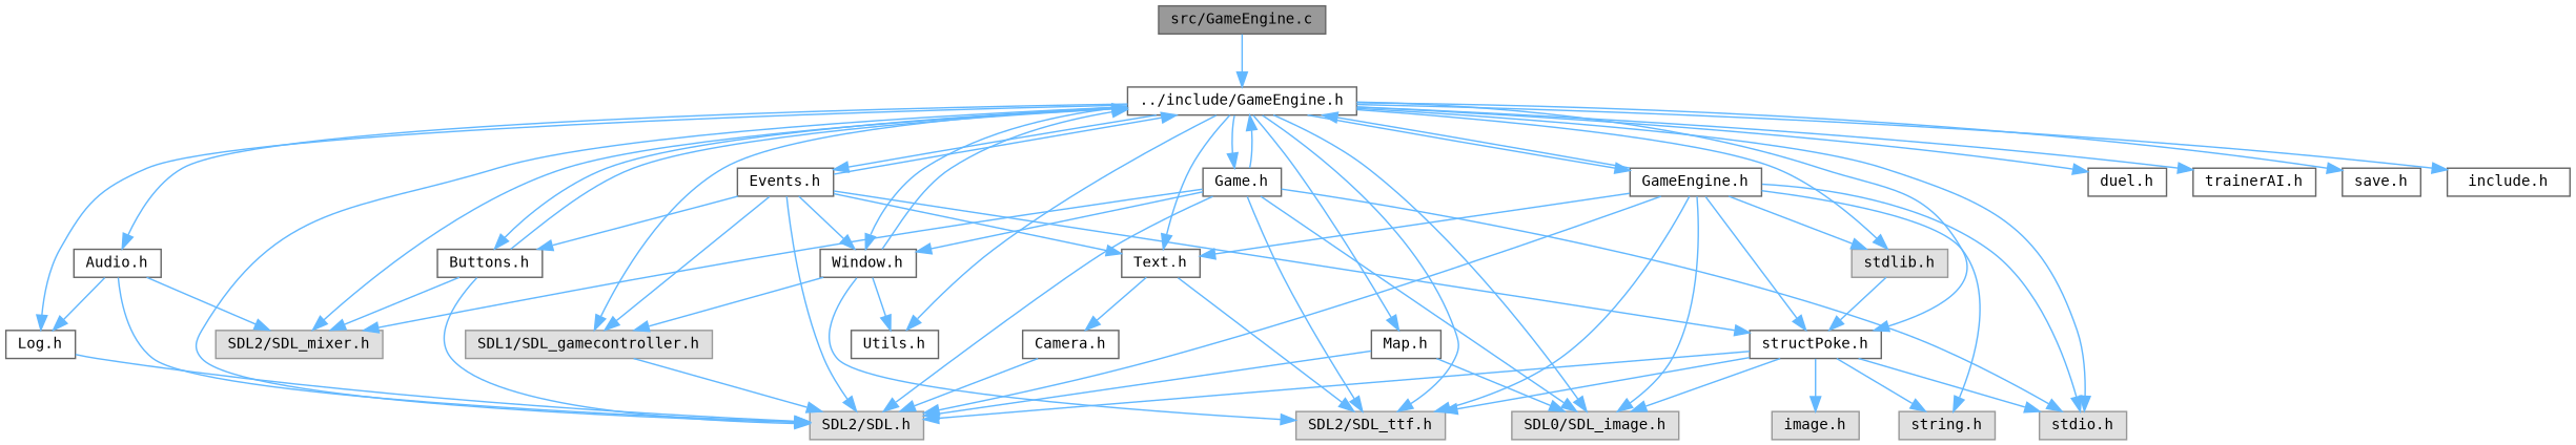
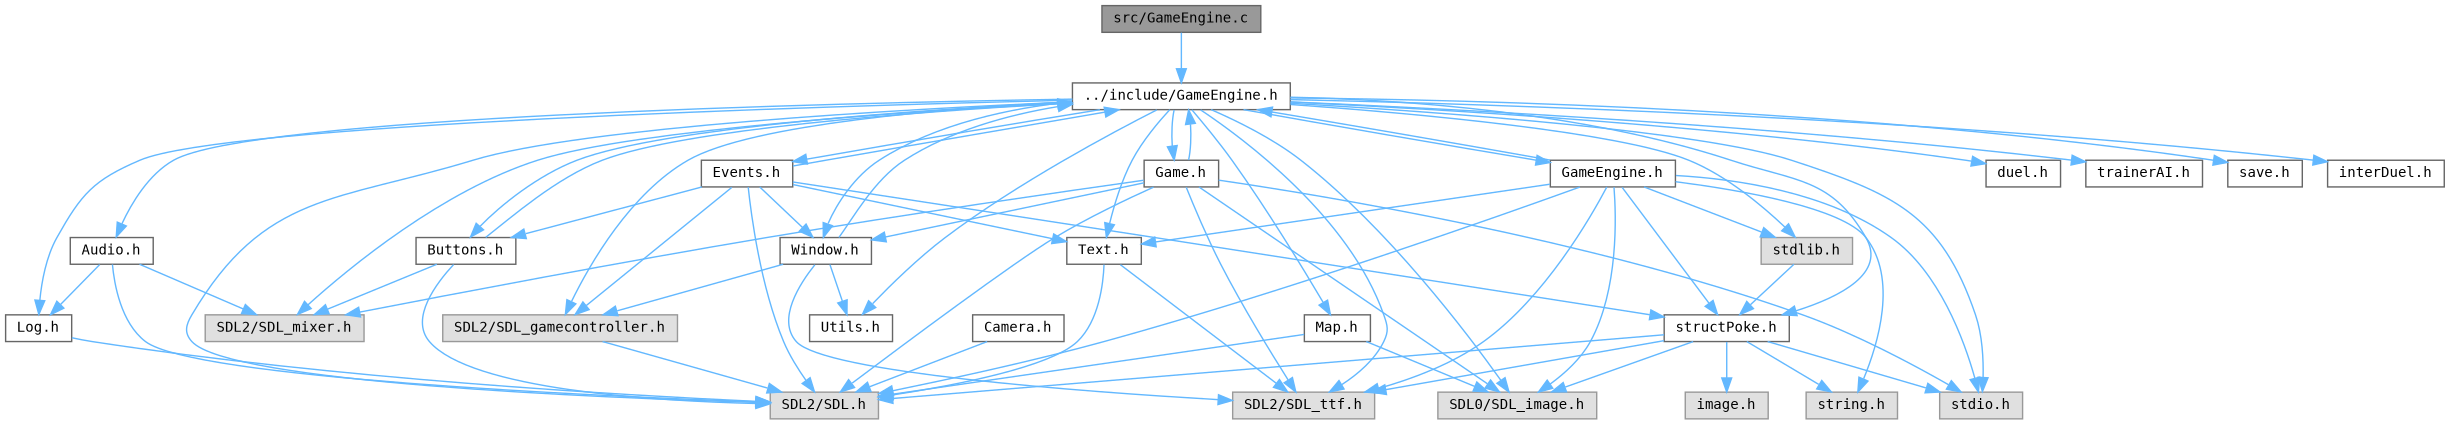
  digraph {
    fontname="DejaVu Sans Mono"
    node [color=grey40 fillcolor=white fontname="DejaVu Sans Mono" fontsize=10 shape=box style=filled]
    edge [color=steelblue1 fontname="DejaVu Sans Mono" fontsize=10 labelfontname=Helvetica labelfontsize=10 style=solid]
    n1 [color=gray40 fillcolor=grey60 fontcolor=black height=0.2 label="src/GameEngine.c" width=0.4]
    n2 [height=0.2 label="../include/GameEngine.h" width=0.4]
    n3 [color=grey60 fillcolor="#E0E0E0" height=0.2 label="SDL2/SDL.h" width=0.4]
    n4 [color=grey60 fillcolor="#E0E0E0" height=0.2 label="SDL2/SDL_mixer.h" width=0.4]
    n5 [color=grey60 fillcolor="#E0E0E0" height=0.2 label="SDL0/SDL_image.h" width=0.4]
    n6 [color=grey60 fillcolor="#E0E0E0" height=0.2 label="SDL2/SDL_ttf.h" width=0.4]
-   n7 [color=grey60 fillcolor="#E0E0E0" height=0.2 label="SDL1/SDL_gamecontroller.h" width=0.4]
+   n7 [color=grey60 fillcolor="#E0E0E0" height=0.2 label="SDL2/SDL_gamecontroller.h" width=0.4]
    n8 [color=grey60 fillcolor="#E0E0E0" height=0.2 label="stdio.h" width=0.4]
    n9 [color=grey60 fillcolor="#E0E0E0" height=0.2 label="stdlib.h" width=0.4]
    n10 [height=0.2 label="Log.h" width=0.4]
    n11 [height=0.2 label="Audio.h" width=0.4]
    n12 [height=0.2 label="Buttons.h" width=0.4]
    n13 [height=0.2 label="structPoke.h" width=0.4]
    n14 [height=0.2 label="duel.h" width=0.4]
    n15 [height=0.2 label="trainerAI.h" width=0.4]
    n16 [height=0.2 label="save.h" width=0.4]
-   n17 [height=0.2 label="include.h" width=0.4]
+   n17 [height=0.2 label="interDuel.h" width=0.4]
    n18 [height=0.2 label="Utils.h" width=0.4]
    n19 [height=0.2 label="Text.h" width=0.4]
    n20 [height=0.2 label="Window.h" width=0.4]
    n21 [height=0.2 label="Map.h" width=0.4]
    n22 [height=0.2 label="Game.h" width=0.4]
    n23 [height=0.2 label="Events.h" width=0.4]
    n24 [height=0.2 label="GameEngine.h" width=0.4]
    n25 [color=grey60 fillcolor="#E0E0E0" height=0.2 label="image.h" width=0.4]
    n26 [color=grey60 fillcolor="#E0E0E0" height=0.2 label="string.h" width=0.4]
    n27 [height=0.2 label="Camera.h" width=0.4]
    n1 -> n2
    n2 -> n3
    n2 -> n4
    n2 -> n5
    n2 -> n6
    n2 -> n7
    n2 -> n8
    n2 -> n9
    n2 -> n10
    n2 -> n11
    n2 -> n12
    n2 -> n13
    n2 -> n14
    n2 -> n15
    n2 -> n16
    n2 -> n17
    n2 -> n18
    n2 -> n19
    n2 -> n20
    n2 -> n21
    n2 -> n22
    n2 -> n23
    n2 -> n24
    n7 -> n3
    n9 -> n13
    n10 -> n3
    n11 -> n3
    n11 -> n4
    n11 -> n10
    n12 -> n2
    n12 -> n3
    n12 -> n4
    n13 -> n3
    n13 -> n5
    n13 -> n6
    n13 -> n8
    n13 -> n25
    n13 -> n26
-   n19 -> n27
+   n19 -> n3
    n19 -> n6
    n20 -> n2
    n20 -> n6
    n20 -> n7
    n20 -> n18
    n21 -> n3
    n21 -> n5
    n22 -> n2
    n22 -> n3
    n22 -> n4
    n22 -> n5
    n22 -> n6
    n22 -> n8
    n22 -> n20
    n23 -> n2
    n23 -> n3
    n23 -> n7
    n23 -> n12
    n23 -> n13
    n23 -> n19
    n23 -> n20
    n24 -> n2
    n24 -> n3
    n24 -> n5
    n24 -> n6
    n24 -> n8
    n24 -> n9
    n24 -> n13
    n24 -> n19
    n24 -> n26
    n27 -> n3
  }
